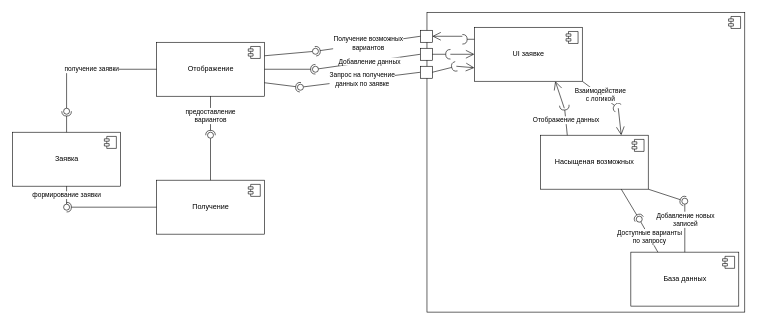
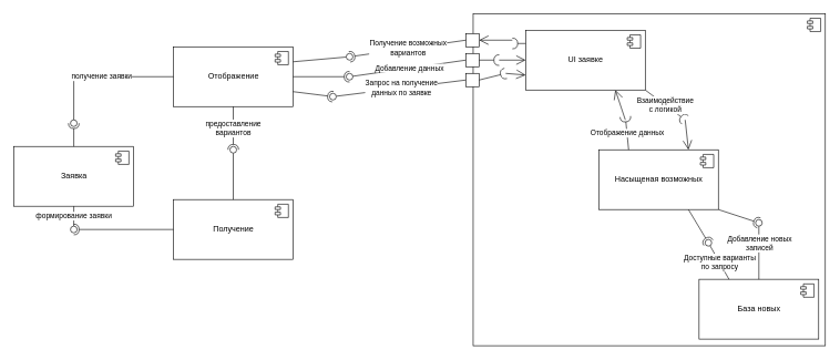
  <mxCell id="0" />
  <mxCell id="1" parent="0" />
  <mxCell id="2" value="" style="html=1;dropTarget=0;" vertex="1" parent="1"><mxGeometry x="711" y="20" width="530" height="500" as="geometry" /></mxCell>
  <mxCell id="3" value="" style="shape=module;jettyWidth=8;jettyHeight=4;" vertex="1" parent="2"><mxGeometry x="1" width="20" height="20" relative="1" as="geometry"><mxPoint x="-27" y="7" as="offset" /></mxGeometry></mxCell>
  <mxCell id="4" value="Отображение" style="html=1;dropTarget=0;" vertex="1" parent="1"><mxGeometry x="260" y="70" width="180" height="90" as="geometry" /></mxCell>
  <mxCell id="5" value="" style="shape=module;jettyWidth=8;jettyHeight=4;" vertex="1" parent="4"><mxGeometry x="1" width="20" height="20" relative="1" as="geometry"><mxPoint x="-27" y="7" as="offset" /></mxGeometry></mxCell>
  <mxCell id="6" value="Заявка" style="html=1;dropTarget=0;" vertex="1" parent="1"><mxGeometry x="20" y="220" width="180" height="90" as="geometry" /></mxCell>
  <mxCell id="7" value="" style="shape=module;jettyWidth=8;jettyHeight=4;" vertex="1" parent="6"><mxGeometry x="1" width="20" height="20" relative="1" as="geometry"><mxPoint x="-27" y="7" as="offset" /></mxGeometry></mxCell>
  <mxCell id="8" value="Получение" style="html=1;dropTarget=0;" vertex="1" parent="1"><mxGeometry x="260" y="300" width="180" height="90" as="geometry" /></mxCell>
  <mxCell id="9" value="" style="shape=module;jettyWidth=8;jettyHeight=4;" vertex="1" parent="8"><mxGeometry x="1" width="20" height="20" relative="1" as="geometry"><mxPoint x="-27" y="7" as="offset" /></mxGeometry></mxCell>
- <mxCell id="10" value="База данных" style="html=1;dropTarget=0;" vertex="1" parent="1"><mxGeometry x="1051" y="420" width="180" height="90" as="geometry" /></mxCell>
+ <mxCell id="10" value="База новых" style="html=1;dropTarget=0;" vertex="1" parent="1"><mxGeometry x="1051" y="420" width="180" height="90" as="geometry" /></mxCell>
  <mxCell id="11" value="" style="shape=module;jettyWidth=8;jettyHeight=4;" vertex="1" parent="10"><mxGeometry x="1" width="20" height="20" relative="1" as="geometry"><mxPoint x="-27" y="7" as="offset" /></mxGeometry></mxCell>
  <mxCell id="12" value="формирование заявки" style="rounded=0;orthogonalLoop=1;jettySize=auto;html=1;endArrow=none;endFill=0;sketch=0;sourcePerimeterSpacing=0;targetPerimeterSpacing=0;exitX=0.5;exitY=1;exitDx=0;exitDy=0;" edge="1" target="16" parent="1" source="6"><mxGeometry relative="1" as="geometry"><mxPoint x="80" y="345" as="sourcePoint" /></mxGeometry></mxCell>
  <mxCell id="13" value="UI заявке" style="html=1;dropTarget=0;" vertex="1" parent="1"><mxGeometry x="790" y="45" width="180" height="90" as="geometry" /></mxCell>
  <mxCell id="14" value="" style="shape=module;jettyWidth=8;jettyHeight=4;" vertex="1" parent="13"><mxGeometry x="1" width="20" height="20" relative="1" as="geometry"><mxPoint x="-27" y="7" as="offset" /></mxGeometry></mxCell>
  <mxCell id="15" value="" style="rounded=0;orthogonalLoop=1;jettySize=auto;html=1;endArrow=halfCircle;endFill=0;entryX=0.5;entryY=0.5;endSize=6;strokeWidth=1;sketch=0;exitX=0;exitY=0.5;exitDx=0;exitDy=0;" edge="1" target="16" parent="1" source="8"><mxGeometry relative="1" as="geometry"><mxPoint x="120" y="345" as="sourcePoint" /></mxGeometry></mxCell>
  <mxCell id="16" value="" style="ellipse;whiteSpace=wrap;html=1;align=center;aspect=fixed;resizable=0;points=[];outlineConnect=0;sketch=0;" vertex="1" parent="1"><mxGeometry x="105" y="340" width="10" height="10" as="geometry" /></mxCell>
  <mxCell id="17" value="" style="rounded=0;orthogonalLoop=1;jettySize=auto;html=1;endArrow=none;endFill=0;sketch=0;targetPerimeterSpacing=0;exitX=0.5;exitY=1;exitDx=0;exitDy=0;startArrow=none;" edge="1" parent="1" source="19"><mxGeometry relative="1" as="geometry"><mxPoint x="115" y="185" as="sourcePoint" /><mxPoint x="110" y="190" as="targetPoint" /></mxGeometry></mxCell>
  <mxCell id="18" value="" style="rounded=0;orthogonalLoop=1;jettySize=auto;html=1;endArrow=halfCircle;endFill=0;entryX=0.5;entryY=0.5;endSize=6;strokeWidth=1;sketch=0;exitX=0.5;exitY=0;exitDx=0;exitDy=0;" edge="1" target="19" parent="1" source="6"><mxGeometry relative="1" as="geometry"><mxPoint x="155" y="185" as="sourcePoint" /></mxGeometry></mxCell>
  <mxCell id="19" value="" style="ellipse;whiteSpace=wrap;html=1;align=center;aspect=fixed;resizable=0;points=[];outlineConnect=0;sketch=0;" vertex="1" parent="1"><mxGeometry x="105" y="180" width="10" height="10" as="geometry" /></mxCell>
  <mxCell id="20" value="получение заявки" style="rounded=0;orthogonalLoop=1;jettySize=auto;html=1;endArrow=none;endFill=0;sketch=0;sourcePerimeterSpacing=0;exitX=0;exitY=0.5;exitDx=0;exitDy=0;edgeStyle=orthogonalEdgeStyle;" edge="1" parent="1" source="4" target="19"><mxGeometry relative="1" as="geometry"><mxPoint x="110" y="160" as="sourcePoint" /><mxPoint x="110" y="190" as="targetPoint" /></mxGeometry></mxCell>
  <mxCell id="21" value="" style="rounded=0;orthogonalLoop=1;jettySize=auto;html=1;endArrow=none;endFill=0;sketch=0;targetPerimeterSpacing=0;startArrow=none;" edge="1" parent="1" source="23"><mxGeometry relative="1" as="geometry"><mxPoint x="510" y="115" as="sourcePoint" /><mxPoint x="520" y="115" as="targetPoint" /></mxGeometry></mxCell>
  <mxCell id="22" value="" style="rounded=0;orthogonalLoop=1;jettySize=auto;html=1;endArrow=halfCircle;endFill=0;entryX=0.5;entryY=0.5;endSize=6;strokeWidth=1;sketch=0;exitX=1;exitY=0.5;exitDx=0;exitDy=0;" edge="1" target="23" parent="1" source="4"><mxGeometry relative="1" as="geometry"><mxPoint x="520" y="40" as="sourcePoint" /></mxGeometry></mxCell>
  <mxCell id="23" value="" style="ellipse;whiteSpace=wrap;html=1;align=center;aspect=fixed;resizable=0;points=[];outlineConnect=0;sketch=0;" vertex="1" parent="1"><mxGeometry x="520" y="110" width="10" height="10" as="geometry" /></mxCell>
  <mxCell id="24" value="Добавление данных" style="rounded=0;orthogonalLoop=1;jettySize=auto;html=1;endArrow=none;endFill=0;sketch=0;sourcePerimeterSpacing=0;exitX=0;exitY=0.5;exitDx=0;exitDy=0;" edge="1" parent="1" source="37" target="23"><mxGeometry relative="1" as="geometry"><mxPoint x="440" y="115" as="sourcePoint" /><mxPoint x="520" y="115" as="targetPoint" /></mxGeometry></mxCell>
  <mxCell id="25" value="" style="rounded=0;orthogonalLoop=1;jettySize=auto;html=1;endArrow=none;endFill=0;sketch=0;sourcePerimeterSpacing=0;targetPerimeterSpacing=0;exitX=0.5;exitY=0;exitDx=0;exitDy=0;" edge="1" target="27" parent="1" source="8"><mxGeometry relative="1" as="geometry"><mxPoint x="450" y="280" as="sourcePoint" /></mxGeometry></mxCell>
  <mxCell id="26" value="предоставление&lt;br&gt;вариантов" style="rounded=0;orthogonalLoop=1;jettySize=auto;html=1;endArrow=halfCircle;endFill=0;entryX=0.5;entryY=0.5;endSize=6;strokeWidth=1;sketch=0;exitX=0.5;exitY=1;exitDx=0;exitDy=0;" edge="1" target="27" parent="1" source="4"><mxGeometry relative="1" as="geometry"><mxPoint x="360" y="215" as="sourcePoint" /></mxGeometry></mxCell>
  <mxCell id="27" value="" style="ellipse;whiteSpace=wrap;html=1;align=center;aspect=fixed;resizable=0;points=[];outlineConnect=0;sketch=0;" vertex="1" parent="1"><mxGeometry x="345" y="220" width="10" height="10" as="geometry" /></mxCell>
  <mxCell id="28" value="Насыщеная возможных" style="html=1;dropTarget=0;" vertex="1" parent="1"><mxGeometry x="900" y="225" width="180" height="90" as="geometry" /></mxCell>
  <mxCell id="29" value="" style="shape=module;jettyWidth=8;jettyHeight=4;" vertex="1" parent="28"><mxGeometry x="1" width="20" height="20" relative="1" as="geometry"><mxPoint x="-27" y="7" as="offset" /></mxGeometry></mxCell>
  <mxCell id="30" value="" style="rounded=0;whiteSpace=wrap;html=1;" vertex="1" parent="1"><mxGeometry x="700" y="50" width="20" height="20" as="geometry" /></mxCell>
  <mxCell id="31" value="Запрос на получение&lt;br&gt;данных по заявке" style="rounded=0;orthogonalLoop=1;jettySize=auto;html=1;endArrow=none;endFill=0;sketch=0;sourcePerimeterSpacing=0;targetPerimeterSpacing=0;exitX=0;exitY=0.5;exitDx=0;exitDy=0;" edge="1" target="33" parent="1" source="38"><mxGeometry relative="1" as="geometry"><mxPoint x="480" y="145" as="sourcePoint" /></mxGeometry></mxCell>
  <mxCell id="32" value="" style="rounded=0;orthogonalLoop=1;jettySize=auto;html=1;endArrow=halfCircle;endFill=0;entryX=0.5;entryY=0.5;endSize=6;strokeWidth=1;sketch=0;exitX=1;exitY=0.75;exitDx=0;exitDy=0;" edge="1" target="33" parent="1" source="4"><mxGeometry relative="1" as="geometry"><mxPoint x="470" y="190" as="sourcePoint" /></mxGeometry></mxCell>
  <mxCell id="33" value="" style="ellipse;whiteSpace=wrap;html=1;align=center;aspect=fixed;resizable=0;points=[];outlineConnect=0;sketch=0;" vertex="1" parent="1"><mxGeometry x="495" y="140" width="10" height="10" as="geometry" /></mxCell>
  <mxCell id="34" value="" style="rounded=0;orthogonalLoop=1;jettySize=auto;html=1;endArrow=none;endFill=0;sketch=0;sourcePerimeterSpacing=0;targetPerimeterSpacing=0;exitX=1;exitY=0.25;exitDx=0;exitDy=0;" edge="1" target="36" parent="1" source="4"><mxGeometry relative="1" as="geometry"><mxPoint x="505" y="85" as="sourcePoint" /></mxGeometry></mxCell>
  <mxCell id="35" value="Получение возможных &lt;br&gt;вариантов" style="rounded=0;orthogonalLoop=1;jettySize=auto;html=1;endArrow=halfCircle;endFill=0;entryX=0.5;entryY=0.5;endSize=6;strokeWidth=1;sketch=0;exitX=0;exitY=0.5;exitDx=0;exitDy=0;" edge="1" target="36" parent="1" source="30"><mxGeometry relative="1" as="geometry"><mxPoint x="545" y="85" as="sourcePoint" /></mxGeometry></mxCell>
  <mxCell id="36" value="" style="ellipse;whiteSpace=wrap;html=1;align=center;aspect=fixed;resizable=0;points=[];outlineConnect=0;sketch=0;" vertex="1" parent="1"><mxGeometry x="520" y="80" width="10" height="10" as="geometry" /></mxCell>
  <mxCell id="37" value="" style="rounded=0;whiteSpace=wrap;html=1;" vertex="1" parent="1"><mxGeometry x="700" y="80" width="20" height="20" as="geometry" /></mxCell>
  <mxCell id="38" value="" style="rounded=0;whiteSpace=wrap;html=1;" vertex="1" parent="1"><mxGeometry x="700" y="110" width="20" height="20" as="geometry" /></mxCell>
  <mxCell id="39" value="Доступные варианты&lt;br&gt;по запросу" style="rounded=0;orthogonalLoop=1;jettySize=auto;html=1;endArrow=none;endFill=0;sketch=0;sourcePerimeterSpacing=0;targetPerimeterSpacing=0;exitX=0.25;exitY=0;exitDx=0;exitDy=0;" edge="1" target="41" parent="1" source="10"><mxGeometry relative="1" as="geometry"><mxPoint x="970" y="375" as="sourcePoint" /></mxGeometry></mxCell>
  <mxCell id="40" value="" style="rounded=0;orthogonalLoop=1;jettySize=auto;html=1;endArrow=halfCircle;endFill=0;entryX=0.5;entryY=0.5;endSize=6;strokeWidth=1;sketch=0;exitX=0.75;exitY=1;exitDx=0;exitDy=0;" edge="1" target="41" parent="1" source="28"><mxGeometry relative="1" as="geometry"><mxPoint x="1010" y="375" as="sourcePoint" /></mxGeometry></mxCell>
  <mxCell id="41" value="" style="ellipse;whiteSpace=wrap;html=1;align=center;aspect=fixed;resizable=0;points=[];outlineConnect=0;sketch=0;" vertex="1" parent="1"><mxGeometry x="1060" y="360" width="10" height="10" as="geometry" /></mxCell>
  <mxCell id="42" value="" style="rounded=0;orthogonalLoop=1;jettySize=auto;html=1;endArrow=none;endFill=0;sketch=0;sourcePerimeterSpacing=0;targetPerimeterSpacing=0;exitX=0.5;exitY=0;exitDx=0;exitDy=0;" edge="1" target="45" parent="1" source="10"><mxGeometry relative="1" as="geometry"><mxPoint x="1121" y="335" as="sourcePoint" /></mxGeometry></mxCell>
  <mxCell id="43" value="Добавление новых &lt;br&gt;записей" style="edgeLabel;html=1;align=center;verticalAlign=middle;resizable=0;points=[];" vertex="1" connectable="0" parent="42"><mxGeometry x="0.375" relative="1" as="geometry"><mxPoint as="offset" /></mxGeometry></mxCell>
  <mxCell id="44" value="" style="rounded=0;orthogonalLoop=1;jettySize=auto;html=1;endArrow=halfCircle;endFill=0;entryX=0.5;entryY=0.5;endSize=6;strokeWidth=1;sketch=0;exitX=1;exitY=1;exitDx=0;exitDy=0;" edge="1" target="45" parent="1" source="28"><mxGeometry relative="1" as="geometry"><mxPoint x="1161" y="335" as="sourcePoint" /></mxGeometry></mxCell>
  <mxCell id="45" value="" style="ellipse;whiteSpace=wrap;html=1;align=center;aspect=fixed;resizable=0;points=[];outlineConnect=0;sketch=0;" vertex="1" parent="1"><mxGeometry x="1136" y="330" width="10" height="10" as="geometry" /></mxCell>
  <mxCell id="46" value="Отображение данных" style="rounded=0;orthogonalLoop=1;jettySize=auto;html=1;endArrow=halfCircle;endFill=0;entryX=0.5;entryY=0.5;endSize=6;strokeWidth=1;sketch=0;exitX=0.25;exitY=0;exitDx=0;exitDy=0;" edge="1" parent="1" source="28"><mxGeometry relative="1" as="geometry"><mxPoint x="960" y="175" as="sourcePoint" /><mxPoint x="940" y="175" as="targetPoint" /></mxGeometry></mxCell>
  <mxCell id="47" value="" style="endArrow=open;endFill=1;endSize=12;html=1;rounded=0;entryX=0.75;entryY=1;entryDx=0;entryDy=0;" edge="1" parent="1" target="13"><mxGeometry width="160" relative="1" as="geometry"><mxPoint x="940" y="180" as="sourcePoint" /><mxPoint x="1100" y="-70" as="targetPoint" /></mxGeometry></mxCell>
  <mxCell id="48" value="" style="rounded=0;orthogonalLoop=1;jettySize=auto;html=1;endArrow=halfCircle;endFill=0;entryX=0.5;entryY=0.5;endSize=6;strokeWidth=1;sketch=0;" edge="1" parent="1"><mxGeometry relative="1" as="geometry"><mxPoint x="790" y="65" as="sourcePoint" /><mxPoint x="770" y="65" as="targetPoint" /></mxGeometry></mxCell>
  <mxCell id="49" value="" style="rounded=0;orthogonalLoop=1;jettySize=auto;html=1;endArrow=halfCircle;endFill=0;endSize=6;strokeWidth=1;sketch=0;exitX=1;exitY=0.5;exitDx=0;exitDy=0;entryX=0.074;entryY=0.14;entryDx=0;entryDy=0;entryPerimeter=0;" edge="1" target="2" parent="1" source="37"><mxGeometry relative="1" as="geometry"><mxPoint x="760" y="-45" as="sourcePoint" /><mxPoint x="820" y="-20" as="targetPoint" /></mxGeometry></mxCell>
  <mxCell id="50" value="" style="rounded=0;orthogonalLoop=1;jettySize=auto;html=1;endArrow=halfCircle;endFill=0;endSize=6;strokeWidth=1;sketch=0;exitX=1;exitY=0.5;exitDx=0;exitDy=0;" edge="1" parent="1" source="38"><mxGeometry relative="1" as="geometry"><mxPoint x="730" y="100" as="sourcePoint" /><mxPoint x="760" y="110" as="targetPoint" /></mxGeometry></mxCell>
  <mxCell id="51" value="" style="endArrow=open;endFill=1;endSize=12;html=1;rounded=0;" edge="1" parent="1"><mxGeometry width="160" relative="1" as="geometry"><mxPoint x="750" y="90" as="sourcePoint" /><mxPoint x="790" y="90" as="targetPoint" /></mxGeometry></mxCell>
  <mxCell id="52" value="" style="endArrow=open;endFill=1;endSize=12;html=1;rounded=0;entryX=0;entryY=0.75;entryDx=0;entryDy=0;" edge="1" parent="1" target="13"><mxGeometry width="160" relative="1" as="geometry"><mxPoint x="760" y="110" as="sourcePoint" /><mxPoint x="800" y="100" as="targetPoint" /></mxGeometry></mxCell>
  <mxCell id="53" value="" style="endArrow=open;endFill=1;endSize=12;html=1;rounded=0;entryX=1;entryY=0.5;entryDx=0;entryDy=0;" edge="1" parent="1" target="30"><mxGeometry width="160" relative="1" as="geometry"><mxPoint x="770" y="60" as="sourcePoint" /><mxPoint x="810" y="110" as="targetPoint" /></mxGeometry></mxCell>
  <mxCell id="54" value="Взаимодействие &lt;br&gt;с логикой" style="rounded=0;orthogonalLoop=1;jettySize=auto;html=1;endArrow=halfCircle;endFill=0;endSize=6;strokeWidth=1;sketch=0;exitX=1;exitY=1;exitDx=0;exitDy=0;entryX=0.602;entryY=0.32;entryDx=0;entryDy=0;entryPerimeter=0;" edge="1" target="2" parent="1" source="13"><mxGeometry relative="1" as="geometry"><mxPoint x="880" y="-45" as="sourcePoint" /><mxPoint x="1040" y="210" as="targetPoint" /></mxGeometry></mxCell>
  <mxCell id="55" value="" style="endArrow=open;endFill=1;endSize=12;html=1;rounded=0;entryX=0.75;entryY=0;entryDx=0;entryDy=0;exitX=0.602;exitY=0.32;exitDx=0;exitDy=0;exitPerimeter=0;" edge="1" parent="1" source="2" target="28"><mxGeometry width="160" relative="1" as="geometry"><mxPoint x="1030" y="210" as="sourcePoint" /><mxPoint x="1190" y="210" as="targetPoint" /></mxGeometry></mxCell>
